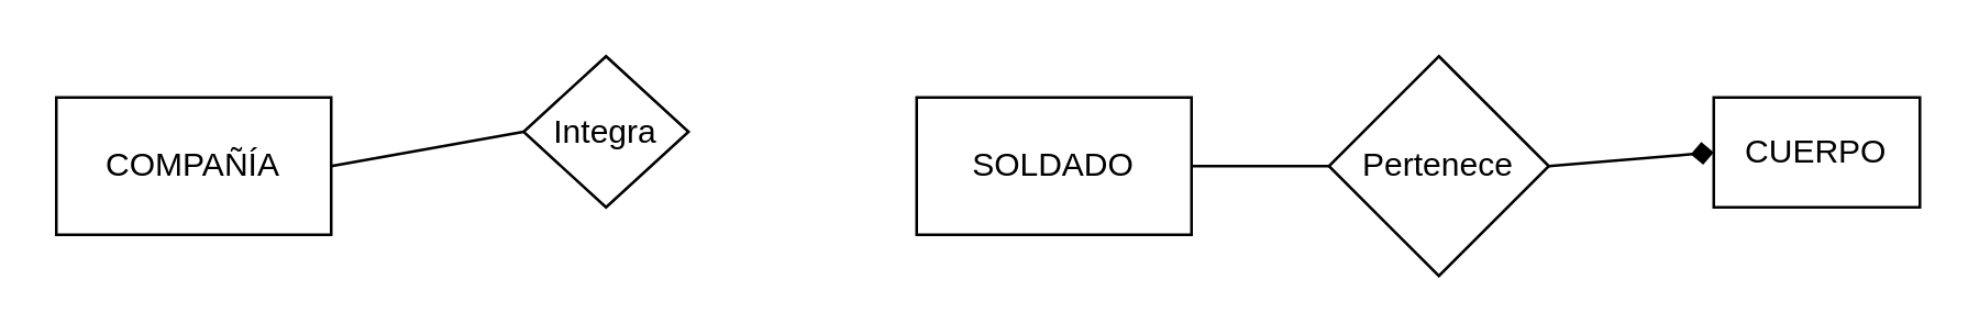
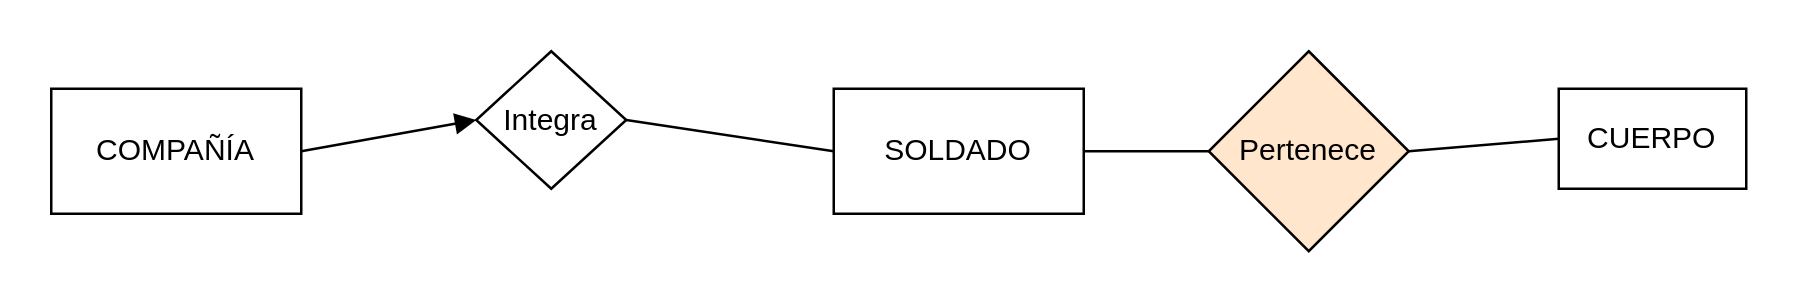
  <mxCell id="0" />
  <mxCell id="1" parent="0" />
- <mxCell id="2" value="Pertenece" style="rhombus;whiteSpace=wrap;html=1;" vertex="1" parent="1"><mxGeometry x="483" y="20" width="80" height="80" as="geometry" /></mxCell>
+ <mxCell id="2" value="Pertenece" style="rhombus;whiteSpace=wrap;html=1;fillColor=#ffe6cc;" vertex="1" parent="1"><mxGeometry x="483" y="20" width="80" height="80" as="geometry" /></mxCell>
  <mxCell id="3" value="CUERPO" style="rounded=0;whiteSpace=wrap;html=1;" vertex="1" parent="1"><mxGeometry x="623" y="35" width="75" height="40" as="geometry" /></mxCell>
  <mxCell id="4" value="SOLDADO" style="rounded=0;whiteSpace=wrap;html=1;" vertex="1" parent="1"><mxGeometry x="333" y="35" width="100" height="50" as="geometry" /></mxCell>
  <mxCell id="5" value="COMPAÑÍA" style="rounded=0;whiteSpace=wrap;html=1;" vertex="1" parent="1"><mxGeometry x="20" y="35" width="100" height="50" as="geometry" /></mxCell>
  <mxCell id="6" value="Integra" style="rhombus;whiteSpace=wrap;html=1;" vertex="1" parent="1"><mxGeometry x="190" y="20" width="60" height="55" as="geometry" /></mxCell>
  <mxCell id="7" value="" style="endArrow=none;html=1;rounded=0;entryX=0;entryY=0.5;entryDx=0;entryDy=0;exitX=1;exitY=0.5;exitDx=0;exitDy=0;" edge="1" parent="1" source="4" target="2"><mxGeometry width="50" height="50" relative="1" as="geometry"><mxPoint x="413" y="135" as="sourcePoint" /><mxPoint x="463" y="85" as="targetPoint" /></mxGeometry></mxCell>
- <mxCell id="8" value="" style="endArrow=diamond;html=1;rounded=0;exitX=1;exitY=0.5;exitDx=0;exitDy=0;entryX=0;entryY=0.5;entryDx=0;entryDy=0;" edge="1" parent="1" source="2" target="3"><mxGeometry width="50" height="50" relative="1" as="geometry"><mxPoint x="573" y="59.5" as="sourcePoint" /><mxPoint x="603" y="75" as="targetPoint" /></mxGeometry></mxCell>
- <mxCell id="10" value="" style="endArrow=none;html=1;rounded=0;entryX=0;entryY=0.5;entryDx=0;entryDy=0;exitX=1;exitY=0.5;exitDx=0;exitDy=0;" edge="1" parent="1" source="5" target="6"><mxGeometry width="50" height="50" relative="1" as="geometry"><mxPoint x="120" y="85" as="sourcePoint" /><mxPoint x="183" y="85" as="targetPoint" /></mxGeometry></mxCell>
+ <mxCell id="8" value="" style="endArrow=none;html=1;rounded=0;exitX=1;exitY=0.5;exitDx=0;exitDy=0;entryX=0;entryY=0.5;entryDx=0;entryDy=0;" edge="1" parent="1" source="2" target="3"><mxGeometry width="50" height="50" relative="1" as="geometry"><mxPoint x="573" y="59.5" as="sourcePoint" /><mxPoint x="603" y="75" as="targetPoint" /></mxGeometry></mxCell>
+ <mxCell id="9" value="" style="endArrow=none;html=1;rounded=0;entryX=0;entryY=0.5;entryDx=0;entryDy=0;exitX=1;exitY=0.5;exitDx=0;exitDy=0;" edge="1" parent="1" source="6" target="4"><mxGeometry width="50" height="50" relative="1" as="geometry"><mxPoint x="260" y="70" as="sourcePoint" /><mxPoint x="310" y="70" as="targetPoint" /></mxGeometry></mxCell>
+ <mxCell id="10" value="" style="endArrow=block;html=1;rounded=0;entryX=0;entryY=0.5;entryDx=0;entryDy=0;exitX=1;exitY=0.5;exitDx=0;exitDy=0;" edge="1" parent="1" source="5" target="6"><mxGeometry width="50" height="50" relative="1" as="geometry"><mxPoint x="120" y="85" as="sourcePoint" /><mxPoint x="183" y="85" as="targetPoint" /></mxGeometry></mxCell>
